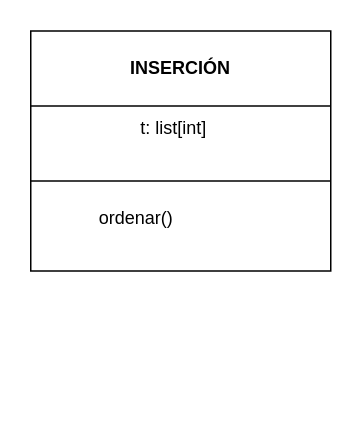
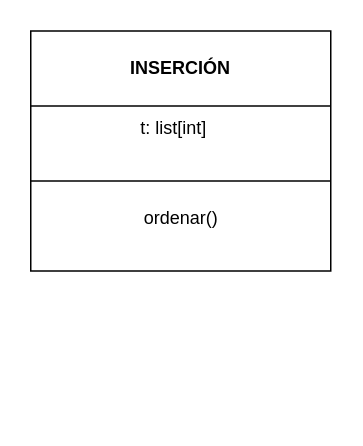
  <mxCell id="0" />
  <mxCell id="1" parent="0" />
  <mxCell id="2" value="INSERCIÓN" style="swimlane;whiteSpace=wrap;html=1;startSize=50;" vertex="1" parent="1"><mxGeometry x="20" y="20" width="200" height="160" as="geometry" /></mxCell>
  <mxCell id="3" value="t: list[int]" style="text;html=1;align=center;verticalAlign=middle;resizable=0;points=[];autosize=1;strokeColor=none;fillColor=none;" vertex="1" parent="2"><mxGeometry x="60" y="50" width="70" height="30" as="geometry" /></mxCell>
  <mxCell id="4" value="" style="endArrow=none;html=1;" edge="1" parent="2"><mxGeometry width="50" height="50" relative="1" as="geometry"><mxPoint y="100" as="sourcePoint" /><mxPoint x="200" y="100" as="targetPoint" /></mxGeometry></mxCell>
- <mxCell id="5" value="ordenar()" style="text;html=1;align=center;verticalAlign=middle;resizable=0;points=[];autosize=1;strokeColor=none;fillColor=none;" vertex="1" parent="2"><mxGeometry x="35" y="110" width="70" height="30" as="geometry" /></mxCell>
+ <mxCell id="5" value="ordenar()" style="text;html=1;align=center;verticalAlign=middle;resizable=0;points=[];autosize=1;strokeColor=none;fillColor=none;" vertex="1" parent="2"><mxGeometry x="65" y="110" width="70" height="30" as="geometry" /></mxCell>
  <mxCell id="6" value="&lt;div style=&quot;text-align: left;&quot;&gt;&lt;br&gt;&lt;/div&gt;" style="text;html=1;align=center;verticalAlign=middle;resizable=0;points=[];autosize=1;strokeColor=none;fillColor=none;" vertex="1" parent="1"><mxGeometry x="80" y="245" width="20" height="30" as="geometry" /></mxCell>
